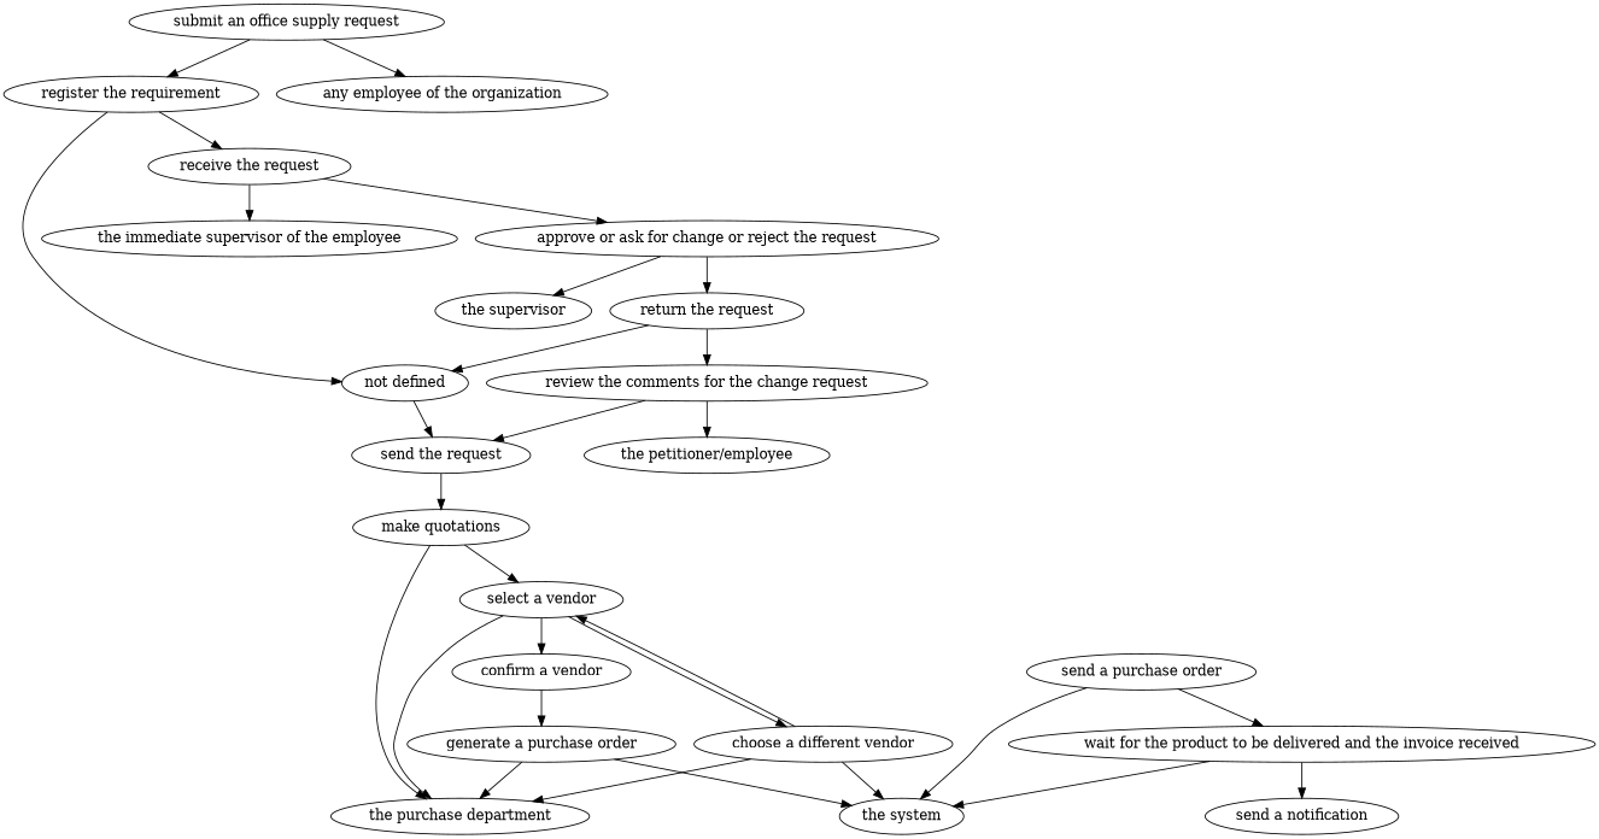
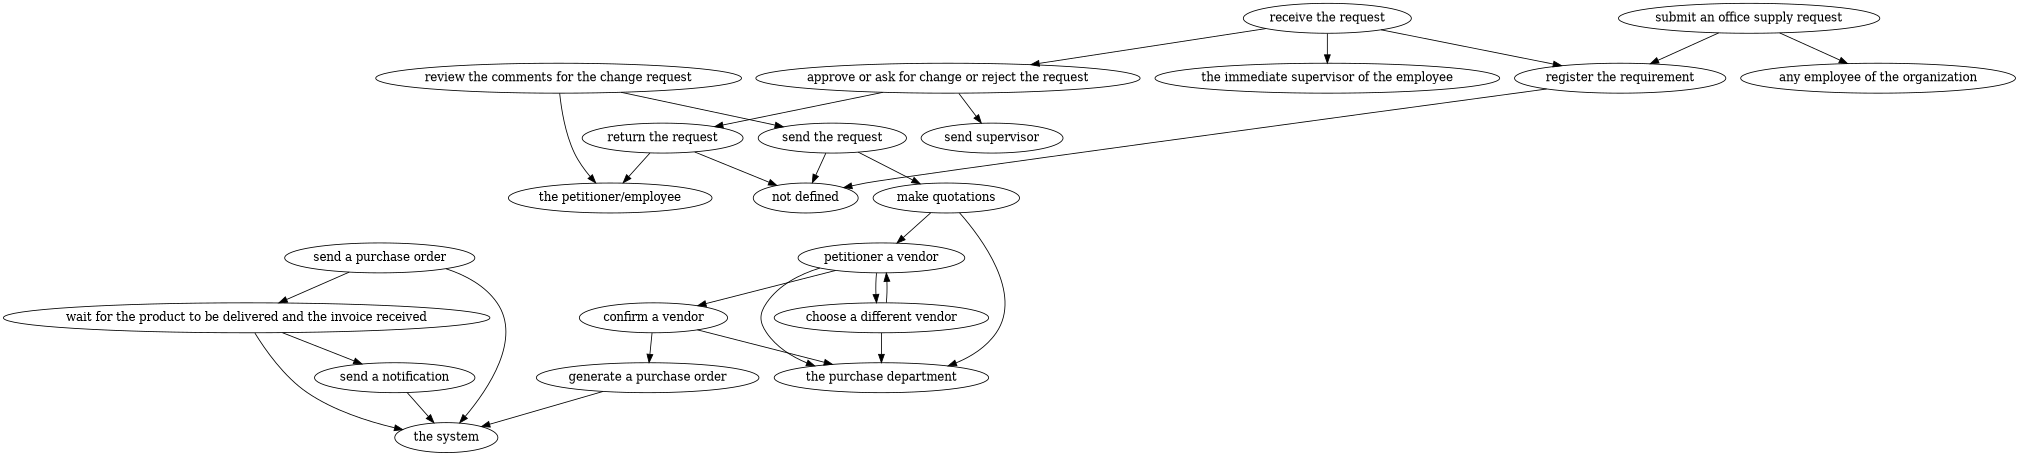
  strict digraph {
    edge [attrs="{'type': 'actor performer', 'label': 'actor performer'}"]
    "submit an office supply request" [attrs="{'type': 'Activity', 'label': 'submit an office supply request'}"]
    "register the requirement" [attrs="{'type': 'Activity', 'label': 'register the requirement'}"]
    "any employee of the organization" [attrs="{'type': 'Actor', 'label': 'any employee of the organization'}"]
    "receive the request" [attrs="{'type': 'Activity', 'label': 'receive the request'}"]
    "not defined" [attrs="{'type': 'Actor', 'label': 'not defined'}"]
    "approve or ask for change or reject the request" [attrs="{'type': 'Activity', 'label': 'approve or ask for change or reject the request'}"]
    "the immediate supervisor of the employee" [attrs="{'type': 'Actor', 'label': 'the immediate supervisor of the employee'}"]
    "return the request" [attrs="{'type': 'Activity', 'label': 'return the request'}"]
-   "the supervisor" [attrs="{'type': 'Actor', 'label': 'the supervisor'}"]
+   "the supervisor" [attrs="{'type': 'Actor', 'label': 'the supervisor'}" label="send supervisor"]
    "review the comments for the change request" [attrs="{'type': 'Activity', 'label': 'review the comments for the change request'}"]
    "send the request" [attrs="{'type': 'Activity', 'label': 'send the request'}"]
    "the petitioner/employee" [attrs="{'type': 'Actor', 'label': 'the petitioner/employee'}"]
    "make quotations" [attrs="{'type': 'Activity', 'label': 'make quotations'}"]
-   "select a vendor" [attrs="{'type': 'Activity', 'label': 'select a vendor'}"]
+   "select a vendor" [attrs="{'type': 'Activity', 'label': 'select a vendor'}" label="petitioner a vendor"]
    "the purchase department" [attrs="{'type': 'Actor', 'label': 'the purchase department'}"]
    "choose a different vendor" [attrs="{'type': 'Activity', 'label': 'choose a different vendor'}"]
    "confirm a vendor" [attrs="{'type': 'Activity', 'label': 'confirm a vendor'}"]
    "generate a purchase order" [attrs="{'type': 'Activity', 'label': 'generate a purchase order'}"]
    "the system" [attrs="{'type': 'Actor', 'label': 'the system'}"]
    "send a purchase order" [attrs="{'type': 'Activity', 'label': 'send a purchase order'}"]
    "wait for the product to be delivered and the invoice received" [attrs="{'type': 'Activity', 'label': 'wait for the product to be delivered and the invoice received'}"]
    "send a notification" [attrs="{'type': 'Activity', 'label': 'send a notification'}"]
    "submit an office supply request" -> "register the requirement" [attrs="{'type': 'flow', 'label': 'flow'}"]
    "submit an office supply request" -> "any employee of the organization"
-   "register the requirement" -> "receive the request" [attrs="{'type': 'flow', 'label': 'flow'}"]
+   "receive the request" -> "register the requirement" [attrs="{'type': 'flow', 'label': 'flow'}"]
    "register the requirement" -> "not defined"
    "receive the request" -> "approve or ask for change or reject the request" [attrs="{'type': 'flow', 'label': 'flow'}"]
    "receive the request" -> "the immediate supervisor of the employee"
    "approve or ask for change or reject the request" -> "return the request" [attrs="{'type': 'flow', 'label': 'flow'}"]
    "approve or ask for change or reject the request" -> "the supervisor"
    "return the request" -> "not defined"
-   "return the request" -> "review the comments for the change request" [attrs="{'type': 'flow', 'label': 'flow'}"]
+   "return the request" -> "the petitioner/employee" [attrs="{'type': 'flow', 'label': 'flow'}"]
    "review the comments for the change request" -> "send the request" [attrs="{'type': 'flow', 'label': 'flow'}"]
    "review the comments for the change request" -> "the petitioner/employee"
-   "not defined" -> "send the request"
+   "send the request" -> "not defined"
    "send the request" -> "make quotations" [attrs="{'type': 'flow', 'label': 'flow'}"]
    "make quotations" -> "select a vendor" [attrs="{'type': 'flow', 'label': 'flow'}"]
    "make quotations" -> "the purchase department"
    "select a vendor" -> "the purchase department"
    "select a vendor" -> "choose a different vendor" [attrs="{'type': 'flow', 'label': 'flow'}"]
    "select a vendor" -> "confirm a vendor" [attrs="{'type': 'flow', 'label': 'flow'}"]
    "choose a different vendor" -> "select a vendor" [attrs="{'type': 'flow', 'label': 'flow'}"]
    "choose a different vendor" -> "the purchase department"
-   "generate a purchase order" -> "the purchase department"
+   "confirm a vendor" -> "the purchase department"
    "confirm a vendor" -> "generate a purchase order" [attrs="{'type': 'flow', 'label': 'flow'}"]
    "generate a purchase order" -> "the system"
    "send a purchase order" -> "the system"
    "send a purchase order" -> "wait for the product to be delivered and the invoice received" [attrs="{'type': 'flow', 'label': 'flow'}"]
    "wait for the product to be delivered and the invoice received" -> "the system"
    "wait for the product to be delivered and the invoice received" -> "send a notification" [attrs="{'type': 'flow', 'label': 'flow'}"]
-   "choose a different vendor" -> "the system"
+   "send a notification" -> "the system"
  }
